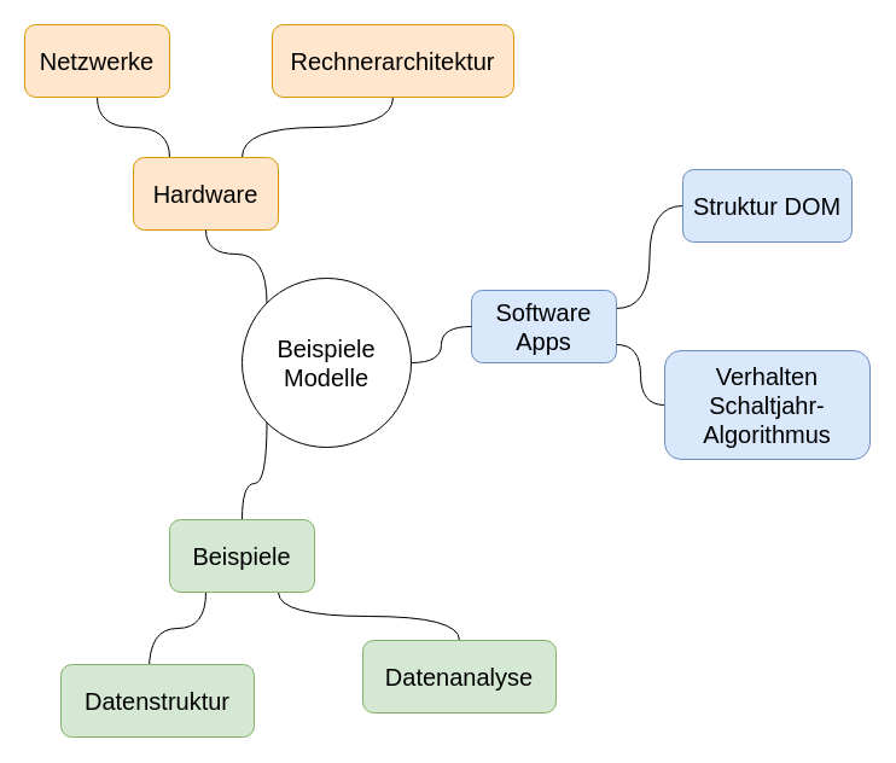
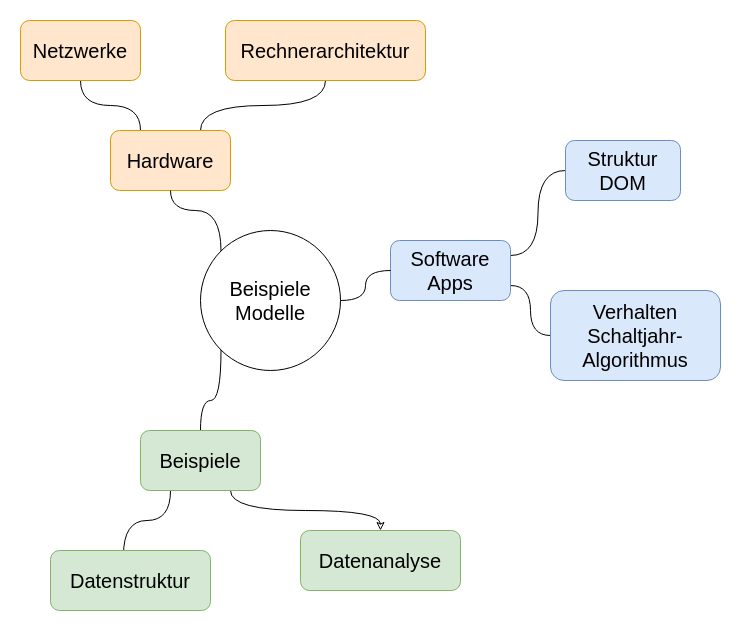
  <mxCell id="0" />
  <mxCell id="1" parent="0" />
  <mxCell id="2" style="edgeStyle=orthogonalEdgeStyle;curved=1;orthogonalLoop=1;jettySize=auto;html=1;exitX=0.25;exitY=0;exitDx=0;exitDy=0;entryX=0.5;entryY=1;entryDx=0;entryDy=0;endArrow=none;endFill=0;fontSize=20;" edge="1" parent="1" source="4" target="20"><mxGeometry relative="1" as="geometry" /></mxCell>
  <mxCell id="3" style="edgeStyle=orthogonalEdgeStyle;curved=1;orthogonalLoop=1;jettySize=auto;html=1;exitX=0.75;exitY=0;exitDx=0;exitDy=0;entryX=0.5;entryY=1;entryDx=0;entryDy=0;endArrow=none;endFill=0;fontSize=20;" edge="1" parent="1" source="4" target="19"><mxGeometry relative="1" as="geometry" /></mxCell>
  <mxCell id="4" value="Hardware" style="rounded=1;whiteSpace=wrap;html=1;fontSize=20;fillColor=#ffe6cc;strokeColor=#d79b00;" vertex="1" parent="1"><mxGeometry x="110" y="130" width="120" height="60" as="geometry" /></mxCell>
  <mxCell id="5" style="edgeStyle=orthogonalEdgeStyle;curved=1;orthogonalLoop=1;jettySize=auto;html=1;exitX=1;exitY=0.25;exitDx=0;exitDy=0;entryX=0;entryY=0.5;entryDx=0;entryDy=0;endArrow=none;endFill=0;fontSize=20;" edge="1" parent="1" source="7" target="17"><mxGeometry relative="1" as="geometry" /></mxCell>
  <mxCell id="6" style="edgeStyle=orthogonalEdgeStyle;curved=1;orthogonalLoop=1;jettySize=auto;html=1;exitX=1;exitY=0.75;exitDx=0;exitDy=0;endArrow=none;endFill=0;fontSize=20;" edge="1" parent="1" source="7" target="18"><mxGeometry relative="1" as="geometry" /></mxCell>
  <mxCell id="7" value="Software Apps" style="rounded=1;whiteSpace=wrap;html=1;fontSize=20;fillColor=#dae8fc;strokeColor=#6c8ebf;" vertex="1" parent="1"><mxGeometry x="390" y="240" width="120" height="60" as="geometry" /></mxCell>
  <mxCell id="8" style="edgeStyle=orthogonalEdgeStyle;orthogonalLoop=1;jettySize=auto;html=1;exitX=0.5;exitY=0;exitDx=0;exitDy=0;entryX=0;entryY=1;entryDx=0;entryDy=0;fontSize=20;curved=1;endArrow=none;endFill=0;" edge="1" parent="1" source="11" target="14"><mxGeometry relative="1" as="geometry" /></mxCell>
  <mxCell id="9" style="edgeStyle=orthogonalEdgeStyle;curved=1;orthogonalLoop=1;jettySize=auto;html=1;exitX=0.25;exitY=1;exitDx=0;exitDy=0;entryX=0.456;entryY=0.083;entryDx=0;entryDy=0;entryPerimeter=0;endArrow=none;endFill=0;fontSize=20;" edge="1" parent="1" source="11" target="15"><mxGeometry relative="1" as="geometry" /></mxCell>
- <mxCell id="10" style="edgeStyle=orthogonalEdgeStyle;curved=1;orthogonalLoop=1;jettySize=auto;html=1;exitX=0.75;exitY=1;exitDx=0;exitDy=0;endArrow=none;endFill=0;fontSize=20;" edge="1" parent="1" source="11" target="16"><mxGeometry relative="1" as="geometry" /></mxCell>
+ <mxCell id="10" style="edgeStyle=orthogonalEdgeStyle;curved=1;orthogonalLoop=1;jettySize=auto;html=1;exitX=0.75;exitY=1;exitDx=0;exitDy=0;endArrow=classic;endFill=0;fontSize=20;" edge="1" parent="1" source="11" target="16"><mxGeometry relative="1" as="geometry" /></mxCell>
  <mxCell id="11" value="Beispiele" style="rounded=1;whiteSpace=wrap;html=1;fontSize=20;fillColor=#d5e8d4;strokeColor=#82b366;" vertex="1" parent="1"><mxGeometry x="140" y="430" width="120" height="60" as="geometry" /></mxCell>
  <mxCell id="12" style="edgeStyle=orthogonalEdgeStyle;curved=1;orthogonalLoop=1;jettySize=auto;html=1;exitX=0;exitY=0;exitDx=0;exitDy=0;entryX=0.5;entryY=1;entryDx=0;entryDy=0;endArrow=none;endFill=0;fontSize=20;" edge="1" parent="1" source="14" target="4"><mxGeometry relative="1" as="geometry" /></mxCell>
  <mxCell id="13" style="edgeStyle=orthogonalEdgeStyle;curved=1;orthogonalLoop=1;jettySize=auto;html=1;exitX=1;exitY=0.5;exitDx=0;exitDy=0;entryX=0;entryY=0.5;entryDx=0;entryDy=0;endArrow=none;endFill=0;fontSize=20;" edge="1" parent="1" source="14" target="7"><mxGeometry relative="1" as="geometry" /></mxCell>
  <mxCell id="14" value="Beispiele Modelle" style="ellipse;whiteSpace=wrap;html=1;aspect=fixed;fontSize=20;" vertex="1" parent="1"><mxGeometry x="200" y="230" width="140" height="140" as="geometry" /></mxCell>
  <mxCell id="15" value="Datenstruktur" style="rounded=1;whiteSpace=wrap;html=1;fontSize=20;fillColor=#d5e8d4;strokeColor=#82b366;" vertex="1" parent="1"><mxGeometry x="50" y="550" width="160" height="60" as="geometry" /></mxCell>
  <mxCell id="16" value="Datenanalyse" style="rounded=1;whiteSpace=wrap;html=1;fontSize=20;fillColor=#d5e8d4;strokeColor=#82b366;" vertex="1" parent="1"><mxGeometry x="300" y="530" width="160" height="60" as="geometry" /></mxCell>
- <mxCell id="17" value="Struktur DOM" style="rounded=1;whiteSpace=wrap;html=1;fontSize=20;fillColor=#dae8fc;strokeColor=#6c8ebf;" vertex="1" parent="1"><mxGeometry x="565" y="140" width="140" height="60" as="geometry" /></mxCell>
+ <mxCell id="17" value="Struktur DOM" style="rounded=1;whiteSpace=wrap;html=1;fontSize=20;fillColor=#dae8fc;strokeColor=#6c8ebf;" vertex="1" parent="1"><mxGeometry x="565" y="140" width="115" height="60" as="geometry" /></mxCell>
  <mxCell id="18" value="Verhalten&lt;br&gt;Schaltjahr-Algorithmus" style="rounded=1;whiteSpace=wrap;html=1;fontSize=20;fillColor=#dae8fc;strokeColor=#6c8ebf;" vertex="1" parent="1"><mxGeometry x="550" y="290" width="170" height="90" as="geometry" /></mxCell>
  <mxCell id="19" value="Rechnerarchitektur" style="rounded=1;whiteSpace=wrap;html=1;fontSize=20;fillColor=#ffe6cc;strokeColor=#d79b00;" vertex="1" parent="1"><mxGeometry x="225" y="20" width="200" height="60" as="geometry" /></mxCell>
  <mxCell id="20" value="Netzwerke" style="rounded=1;whiteSpace=wrap;html=1;fontSize=20;fillColor=#ffe6cc;strokeColor=#d79b00;" vertex="1" parent="1"><mxGeometry x="20" y="20" width="120" height="60" as="geometry" /></mxCell>
